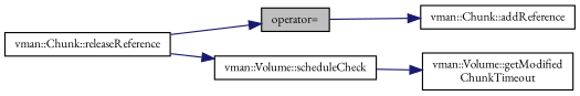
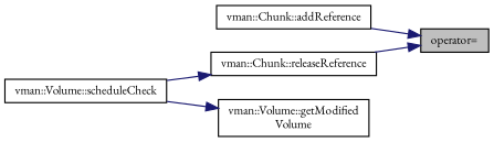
  digraph {
    fontname="EB Garamond"
    rankdir=LR
    node [color=black fontname="EB Garamond" fontsize=10 shape=record]
    edge [color=midnightblue fontname="EB Garamond" fontsize=10 labelfontname=Helvetica labelfontsize=10 style=solid]
    n1 [fillcolor=grey75 fontcolor=black height=0.2 label="operator=" style=filled width=0.4]
    n2 [height=0.2 label="vman::Chunk::addReference" width=0.4]
    n3 [height=0.2 label="vman::Chunk::releaseReference" width=0.4]
    n4 [height=0.2 label="vman::Volume::scheduleCheck" width=0.4]
-   n5 [height=0.2 label="vman::Volume::getModified\lChunkTimeout" width=0.4]
-   n1 -> n2
+   n5 [height=0.2 label="vman::Volume::getModified\lVolume" width=0.4]
+   n2 -> n1
    n3 -> n1
-   n3 -> n4
+   n4 -> n3
    n4 -> n5
  }
